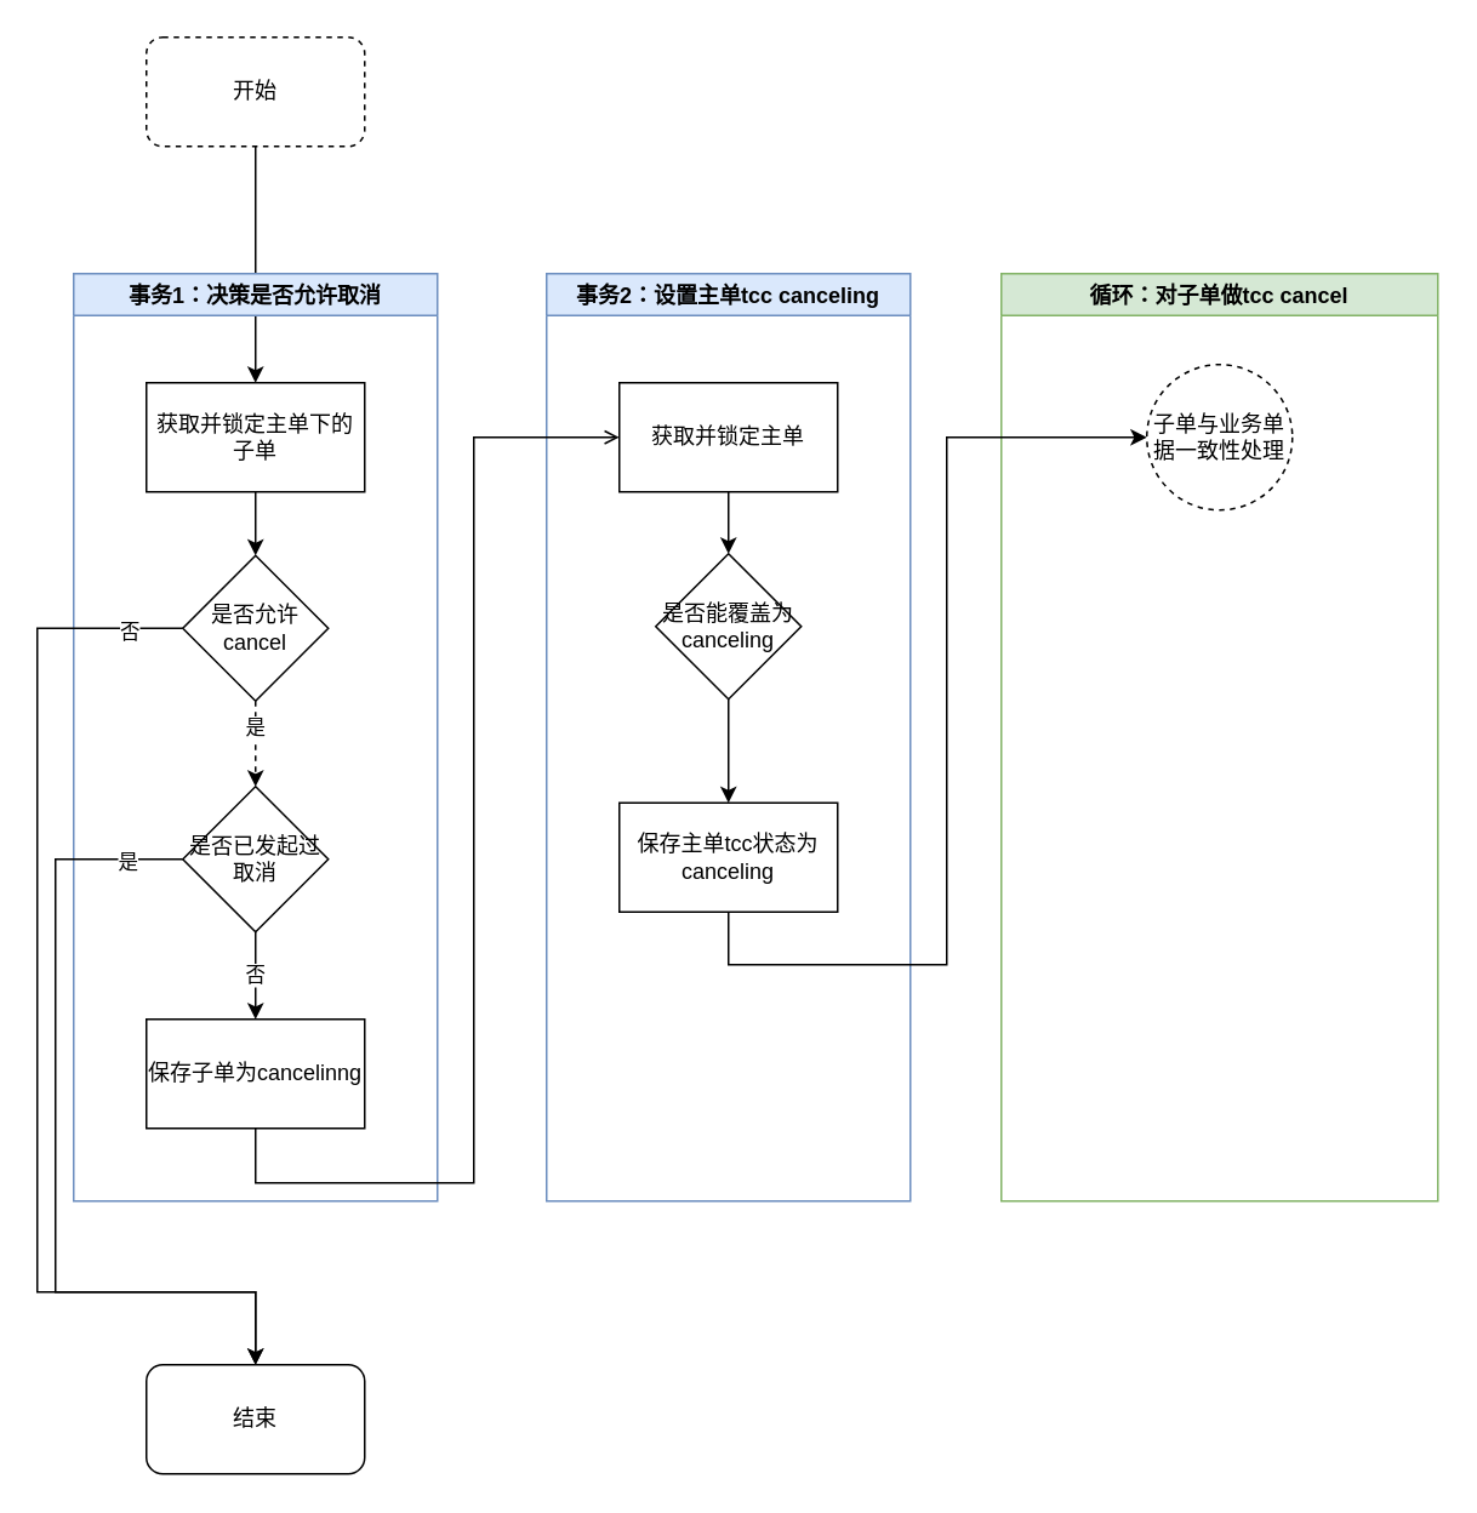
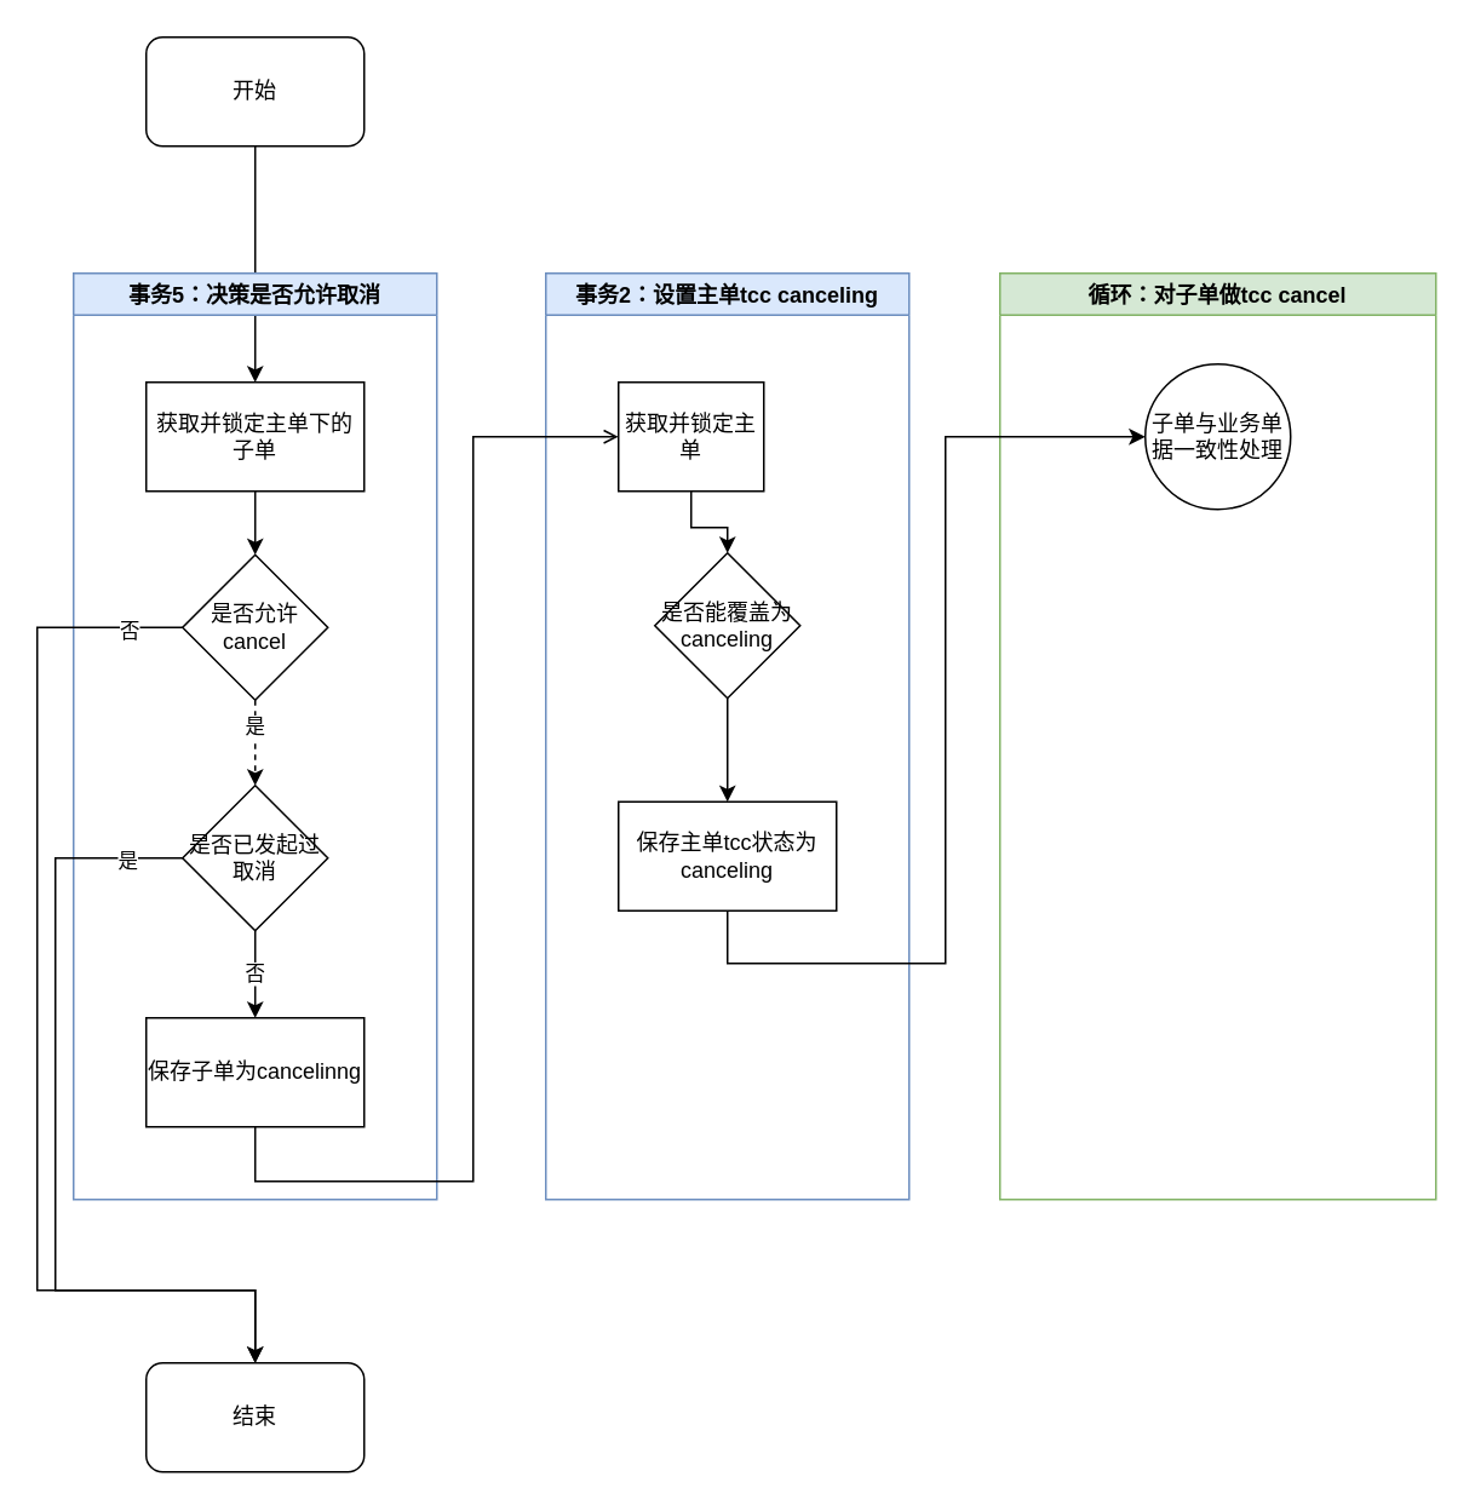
  <mxCell id="0" />
  <mxCell id="1" parent="0" />
  <mxCell id="2" style="edgeStyle=orthogonalEdgeStyle;rounded=0;orthogonalLoop=1;jettySize=auto;html=1;entryX=0.5;entryY=0;entryDx=0;entryDy=0;" edge="1" parent="1" source="3" target="6"><mxGeometry relative="1" as="geometry" /></mxCell>
- <mxCell id="3" value="开始" style="rounded=1;whiteSpace=wrap;html=1;dashed=1;" vertex="1" parent="1"><mxGeometry x="80" y="20" width="120" height="60" as="geometry" /></mxCell>
- <mxCell id="4" value="事务1：决策是否允许取消" style="swimlane;fillColor=#dae8fc;strokeColor=#6c8ebf;" vertex="1" parent="1"><mxGeometry x="40" y="150" width="200" height="510" as="geometry" /></mxCell>
+ <mxCell id="3" value="开始" style="rounded=1;whiteSpace=wrap;html=1;" vertex="1" parent="1"><mxGeometry x="80" y="20" width="120" height="60" as="geometry" /></mxCell>
+ <mxCell id="4" value="事务5：决策是否允许取消" style="swimlane;fillColor=#dae8fc;strokeColor=#6c8ebf;" vertex="1" parent="1"><mxGeometry x="40" y="150" width="200" height="510" as="geometry" /></mxCell>
  <mxCell id="5" style="edgeStyle=orthogonalEdgeStyle;rounded=0;orthogonalLoop=1;jettySize=auto;html=1;entryX=0.5;entryY=0;entryDx=0;entryDy=0;" edge="1" parent="4" source="6" target="8"><mxGeometry relative="1" as="geometry" /></mxCell>
  <mxCell id="6" value="获取并锁定主单下的子单" style="rounded=0;whiteSpace=wrap;html=1;" vertex="1" parent="4"><mxGeometry x="40" y="60" width="120" height="60" as="geometry" /></mxCell>
  <mxCell id="7" value="是" style="edgeStyle=orthogonalEdgeStyle;rounded=0;orthogonalLoop=1;jettySize=auto;html=1;entryX=0.5;entryY=0;entryDx=0;entryDy=0;dashed=1;" edge="1" parent="4" source="8" target="11"><mxGeometry x="-0.362" relative="1" as="geometry"><mxPoint as="offset" /></mxGeometry></mxCell>
  <mxCell id="8" value="是否允许&lt;br&gt;cancel" style="rhombus;whiteSpace=wrap;html=1;" vertex="1" parent="4"><mxGeometry x="60" y="155" width="80" height="80" as="geometry" /></mxCell>
  <mxCell id="9" value="保存子单为cancelinng" style="rounded=0;whiteSpace=wrap;html=1;" vertex="1" parent="4"><mxGeometry x="40" y="410" width="120" height="60" as="geometry" /></mxCell>
  <mxCell id="10" value="否" style="edgeStyle=orthogonalEdgeStyle;rounded=0;orthogonalLoop=1;jettySize=auto;html=1;entryX=0.5;entryY=0;entryDx=0;entryDy=0;" edge="1" parent="4" source="11" target="9"><mxGeometry relative="1" as="geometry" /></mxCell>
  <mxCell id="11" value="是否已发起过取消" style="rhombus;whiteSpace=wrap;html=1;" vertex="1" parent="4"><mxGeometry x="60" y="282" width="80" height="80" as="geometry" /></mxCell>
  <mxCell id="12" value="循环：对子单做tcc cancel" style="swimlane;fillColor=#d5e8d4;strokeColor=#82b366;" vertex="1" parent="1"><mxGeometry x="550" y="150" width="240" height="510" as="geometry" /></mxCell>
- <mxCell id="13" value="子单与业务单据一致性处理" style="ellipse;whiteSpace=wrap;html=1;aspect=fixed;dashed=1;" vertex="1" parent="12"><mxGeometry x="80" y="50" width="80" height="80" as="geometry" /></mxCell>
+ <mxCell id="13" value="子单与业务单据一致性处理" style="ellipse;whiteSpace=wrap;html=1;aspect=fixed;" vertex="1" parent="12"><mxGeometry x="80" y="50" width="80" height="80" as="geometry" /></mxCell>
  <mxCell id="14" value="事务2：设置主单tcc canceling" style="swimlane;fillColor=#dae8fc;strokeColor=#6c8ebf;" vertex="1" parent="1"><mxGeometry x="300" y="150" width="200" height="510" as="geometry" /></mxCell>
  <mxCell id="15" style="edgeStyle=orthogonalEdgeStyle;rounded=0;orthogonalLoop=1;jettySize=auto;html=1;entryX=0.5;entryY=0;entryDx=0;entryDy=0;" edge="1" parent="14" source="16" target="18"><mxGeometry relative="1" as="geometry" /></mxCell>
- <mxCell id="16" value="获取并锁定主单" style="rounded=0;whiteSpace=wrap;html=1;" vertex="1" parent="14"><mxGeometry x="40" y="60" width="120" height="60" as="geometry" /></mxCell>
+ <mxCell id="16" value="获取并锁定主单" style="rounded=0;whiteSpace=wrap;html=1;" vertex="1" parent="14"><mxGeometry x="40" y="60" width="80" height="60" as="geometry" /></mxCell>
  <mxCell id="17" style="edgeStyle=orthogonalEdgeStyle;rounded=0;orthogonalLoop=1;jettySize=auto;html=1;entryX=0.5;entryY=0;entryDx=0;entryDy=0;" edge="1" parent="14" source="18" target="19"><mxGeometry relative="1" as="geometry" /></mxCell>
  <mxCell id="18" value="是否能覆盖为&lt;br&gt;canceling" style="rhombus;whiteSpace=wrap;html=1;" vertex="1" parent="14"><mxGeometry x="60" y="154" width="80" height="80" as="geometry" /></mxCell>
  <mxCell id="19" value="保存主单tcc状态为&lt;br&gt;canceling" style="rounded=0;whiteSpace=wrap;html=1;" vertex="1" parent="14"><mxGeometry x="40" y="291" width="120" height="60" as="geometry" /></mxCell>
  <mxCell id="20" style="edgeStyle=orthogonalEdgeStyle;rounded=0;orthogonalLoop=1;jettySize=auto;html=1;exitX=0.5;exitY=1;exitDx=0;exitDy=0;endArrow=open;" edge="1" parent="1" source="9" target="16"><mxGeometry relative="1" as="geometry"><mxPoint x="140" y="760" as="targetPoint" /><Array as="points"><mxPoint x="140" y="650" /><mxPoint x="260" y="650" /><mxPoint x="260" y="240" /></Array></mxGeometry></mxCell>
  <mxCell id="21" value="结束" style="rounded=1;whiteSpace=wrap;html=1;" vertex="1" parent="1"><mxGeometry x="80" y="750" width="120" height="60" as="geometry" /></mxCell>
  <mxCell id="22" style="edgeStyle=orthogonalEdgeStyle;rounded=0;orthogonalLoop=1;jettySize=auto;html=1;entryX=0;entryY=0.5;entryDx=0;entryDy=0;exitX=0.5;exitY=1;exitDx=0;exitDy=0;" edge="1" parent="1" source="19" target="13"><mxGeometry relative="1" as="geometry"><Array as="points"><mxPoint x="400" y="530" /><mxPoint x="520" y="530" /><mxPoint x="520" y="240" /></Array></mxGeometry></mxCell>
  <mxCell id="23" style="edgeStyle=orthogonalEdgeStyle;rounded=0;orthogonalLoop=1;jettySize=auto;html=1;entryX=0.5;entryY=0;entryDx=0;entryDy=0;" edge="1" parent="1" source="8" target="21"><mxGeometry relative="1" as="geometry"><mxPoint x="30" y="640" as="targetPoint" /><Array as="points"><mxPoint x="20" y="345" /><mxPoint x="20" y="710" /><mxPoint x="140" y="710" /></Array></mxGeometry></mxCell>
  <mxCell id="24" value="否" style="edgeLabel;html=1;align=center;verticalAlign=middle;resizable=0;points=[];" vertex="1" connectable="0" parent="23"><mxGeometry x="-0.901" y="1" relative="1" as="geometry"><mxPoint as="offset" /></mxGeometry></mxCell>
  <mxCell id="25" style="edgeStyle=orthogonalEdgeStyle;rounded=0;orthogonalLoop=1;jettySize=auto;html=1;entryX=0.5;entryY=0;entryDx=0;entryDy=0;" edge="1" parent="1" source="11" target="21"><mxGeometry relative="1" as="geometry"><Array as="points"><mxPoint x="30" y="472" /><mxPoint x="30" y="710" /><mxPoint x="140" y="710" /></Array></mxGeometry></mxCell>
  <mxCell id="26" value="是" style="edgeLabel;html=1;align=center;verticalAlign=middle;resizable=0;points=[];" vertex="1" connectable="0" parent="25"><mxGeometry x="-0.864" y="1" relative="1" as="geometry"><mxPoint as="offset" /></mxGeometry></mxCell>
